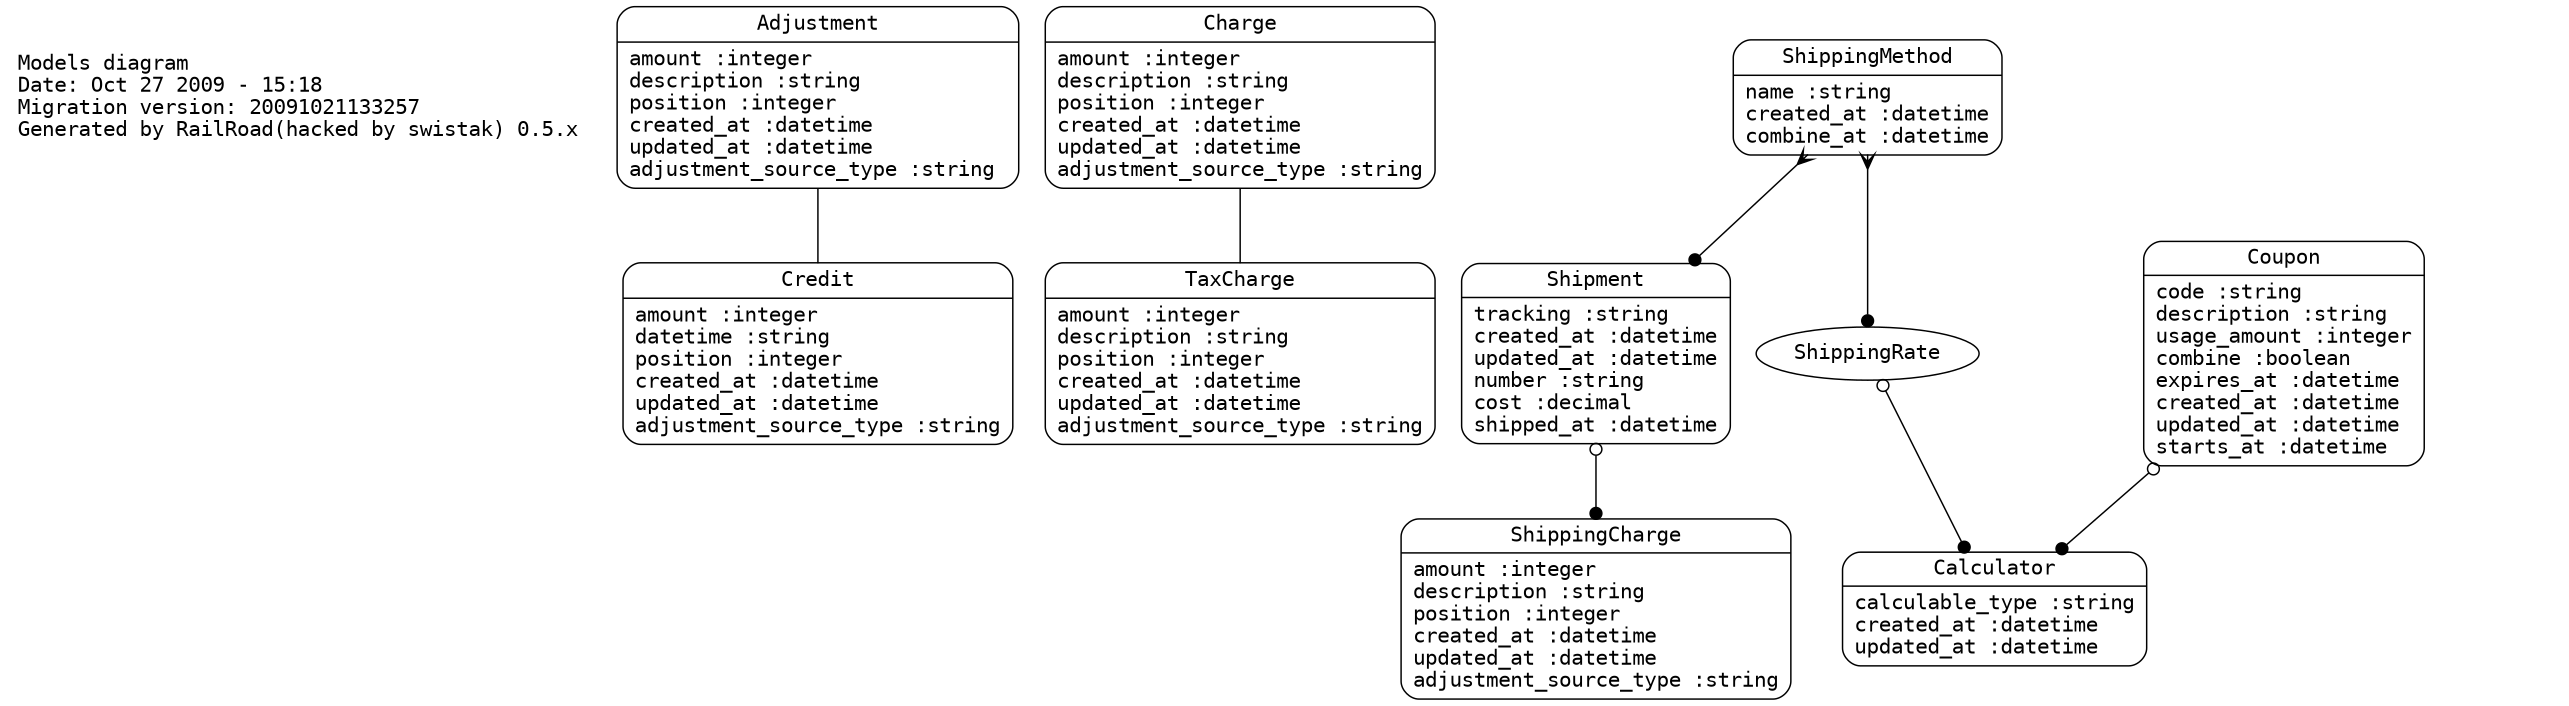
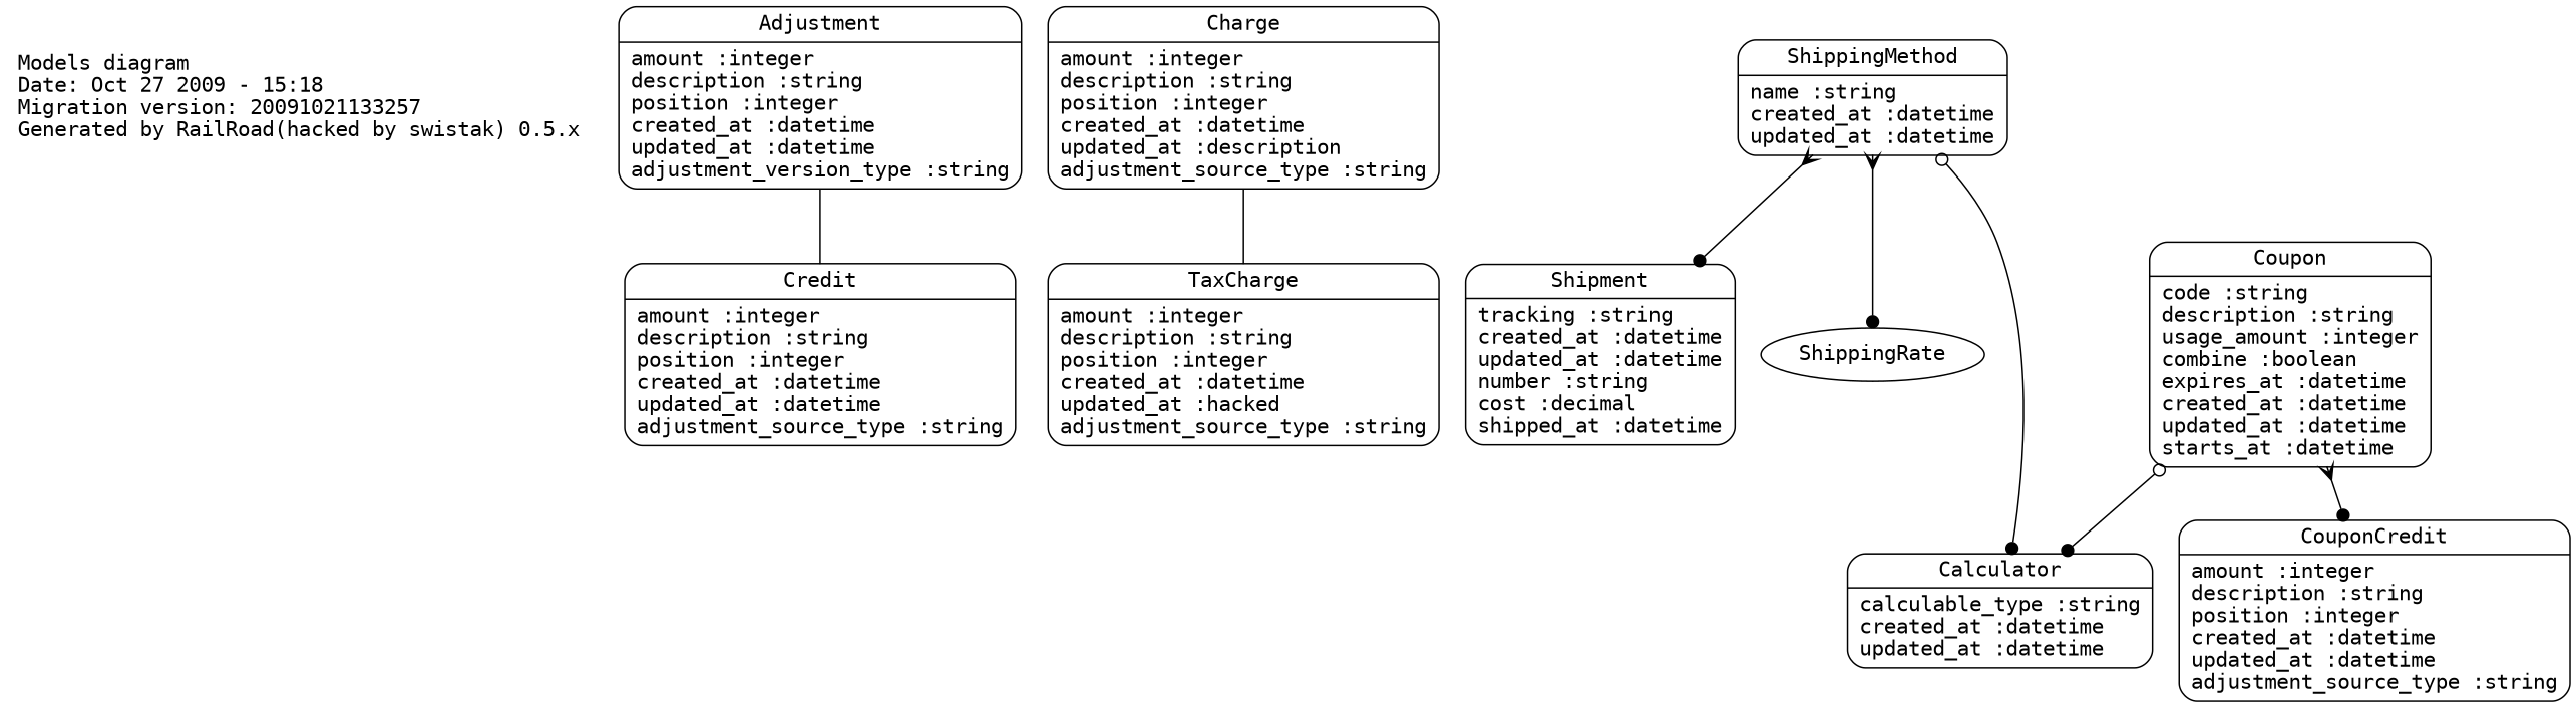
  digraph {
    fontname="DejaVu Sans Mono"
    splines=true
    node [fontname="DejaVu Sans Mono" shape=Mrecord]
    edge [arrowhead=dot arrowtail=crow fontname="DejaVu Sans Mono" dir=both]
    n1 [fontsize=14 label="Models diagram\lDate: Oct 27 2009 - 15:18\lMigration version: 20091021133257\lGenerated by RailRoad(hacked by swistak) 0.5.x\l" shape=plaintext]
-   n2 [label="{Adjustment|amount :integer\ldescription :string\lposition :integer\lcreated_at :datetime\lupdated_at :datetime\ladjustment_source_type :string\l}"]
-   n3 [label="{Credit|amount :integer\ldatetime :string\lposition :integer\lcreated_at :datetime\lupdated_at :datetime\ladjustment_source_type :string\l}"]
-   n4 [label="{Charge|amount :integer\ldescription :string\lposition :integer\lcreated_at :datetime\lupdated_at :datetime\ladjustment_source_type :string\l}"]
-   n5 [label="{TaxCharge|amount :integer\ldescription :string\lposition :integer\lcreated_at :datetime\lupdated_at :datetime\ladjustment_source_type :string\l}"]
-   n6 [label="{ShippingCharge|amount :integer\ldescription :string\lposition :integer\lcreated_at :datetime\lupdated_at :datetime\ladjustment_source_type :string\l}"]
+   n2 [label="{Adjustment|amount :integer\ldescription :string\lposition :integer\lcreated_at :datetime\lupdated_at :datetime\ladjustment_version_type :string\l}"]
+   n3 [label="{Credit|amount :integer\ldescription :string\lposition :integer\lcreated_at :datetime\lupdated_at :datetime\ladjustment_source_type :string\l}"]
+   n4 [label="{Charge|amount :integer\ldescription :string\lposition :integer\lcreated_at :datetime\lupdated_at :description\ladjustment_source_type :string\l}"]
+   n5 [label="{TaxCharge|amount :integer\ldescription :string\lposition :integer\lcreated_at :datetime\lupdated_at :hacked\ladjustment_source_type :string\l}"]
+   n7 [label="{CouponCredit|amount :integer\ldescription :string\lposition :integer\lcreated_at :datetime\lupdated_at :datetime\ladjustment_source_type :string\l}"]
    n8 [label="{Coupon|code :string\ldescription :string\lusage_amount :integer\lcombine :boolean\lexpires_at :datetime\lcreated_at :datetime\lupdated_at :datetime\lstarts_at :datetime\l}"]
    n9 [label="{Calculator|calculable_type :string\lcreated_at :datetime\lupdated_at :datetime\l}"]
    n10 [label="{Shipment|tracking :string\lcreated_at :datetime\lupdated_at :datetime\lnumber :string\lcost :decimal\lshipped_at :datetime\l}"]
-   n11 [label="{ShippingMethod|name :string\lcreated_at :datetime\lcombine_at :datetime\l}"]
+   n11 [label="{ShippingMethod|name :string\lcreated_at :datetime\lupdated_at :datetime\l}"]
    ShippingRate [shape=""]
    n2 -> n3 [arrowhead=none arrowtail=onormal dir=""]
    n4 -> n5 [arrowhead=none arrowtail=onormal dir=""]
+   n8 -> n7
    n8 -> n9 [arrowtail=odot]
-   n10 -> n6 [arrowtail=odot]
-   ShippingRate -> n9 [arrowtail=odot]
+   n11 -> n9 [arrowtail=odot]
    n11 -> n10
    n11 -> ShippingRate
  }
